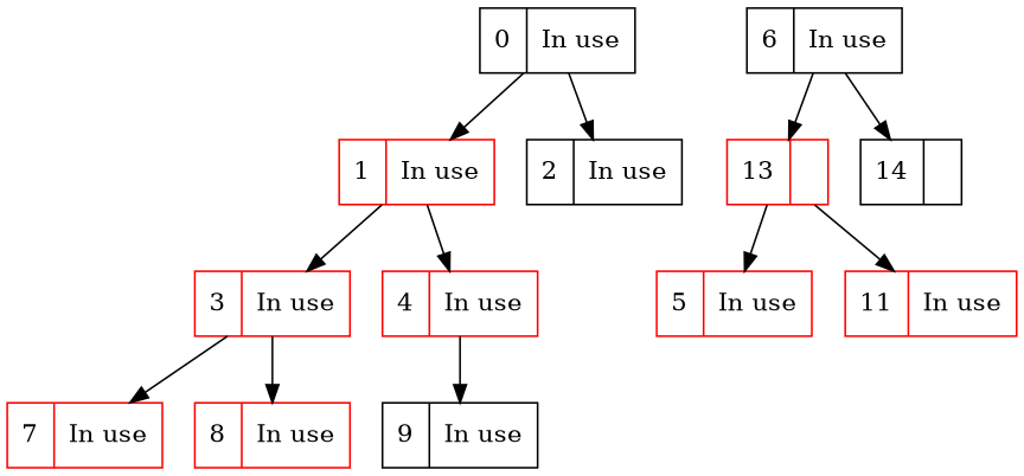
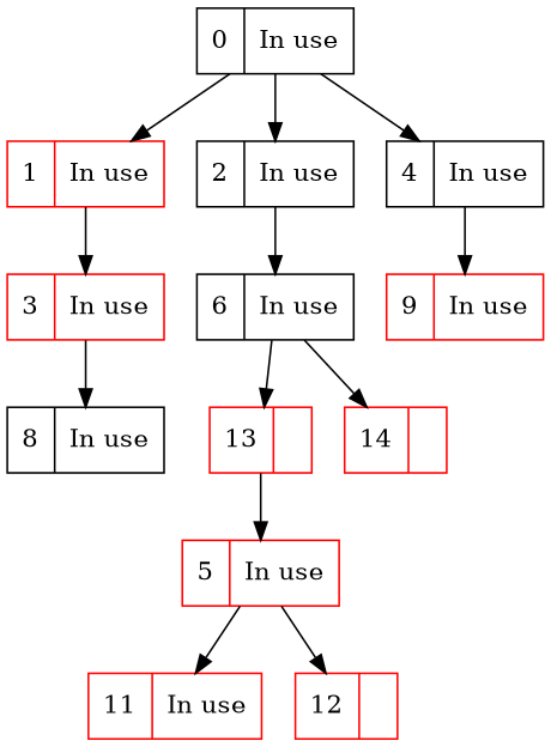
  digraph {
    node [shape=record color=red]
    n1 [label="0|In use" color=""]
    n2 [label="1|In use"]
    n3 [label="2|In use" color=""]
    n4 [label="3|In use"]
-   n5 [label="4|In use"]
+   n5 [color=black label="4|In use"]
    n6 [label="6|In use" color=""]
-   n7 [label="7|In use"]
-   n8 [label="8|In use"]
-   n9 [color=black label="9|In use"]
+   n8 [color=black label="8|In use"]
+   n9 [label="9|In use"]
    n10 [label="5|In use"]
    n11 [label="11|In use"]
+   n12 [label="12|"]
    n13 [label="13|"]
-   n14 [color=black label="14|"]
+   n14 [label="14|"]
    n1 -> n2
    n1 -> n3
    n2 -> n4
-   n2 -> n5
-   n4 -> n7
+   n1 -> n5
+   n3 -> n6
    n4 -> n8
    n5 -> n9
    n6 -> n13
    n6 -> n14
-   n13 -> n11
+   n10 -> n11
+   n10 -> n12
    n13 -> n10
  }
